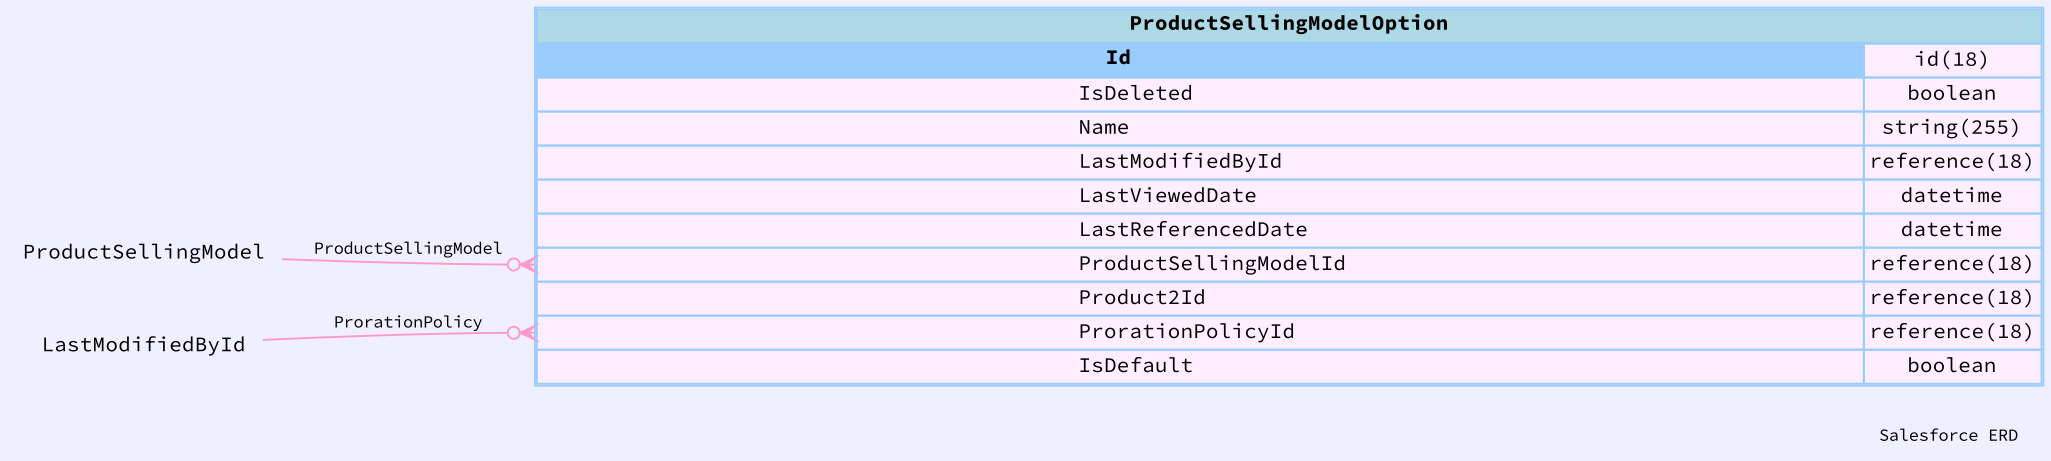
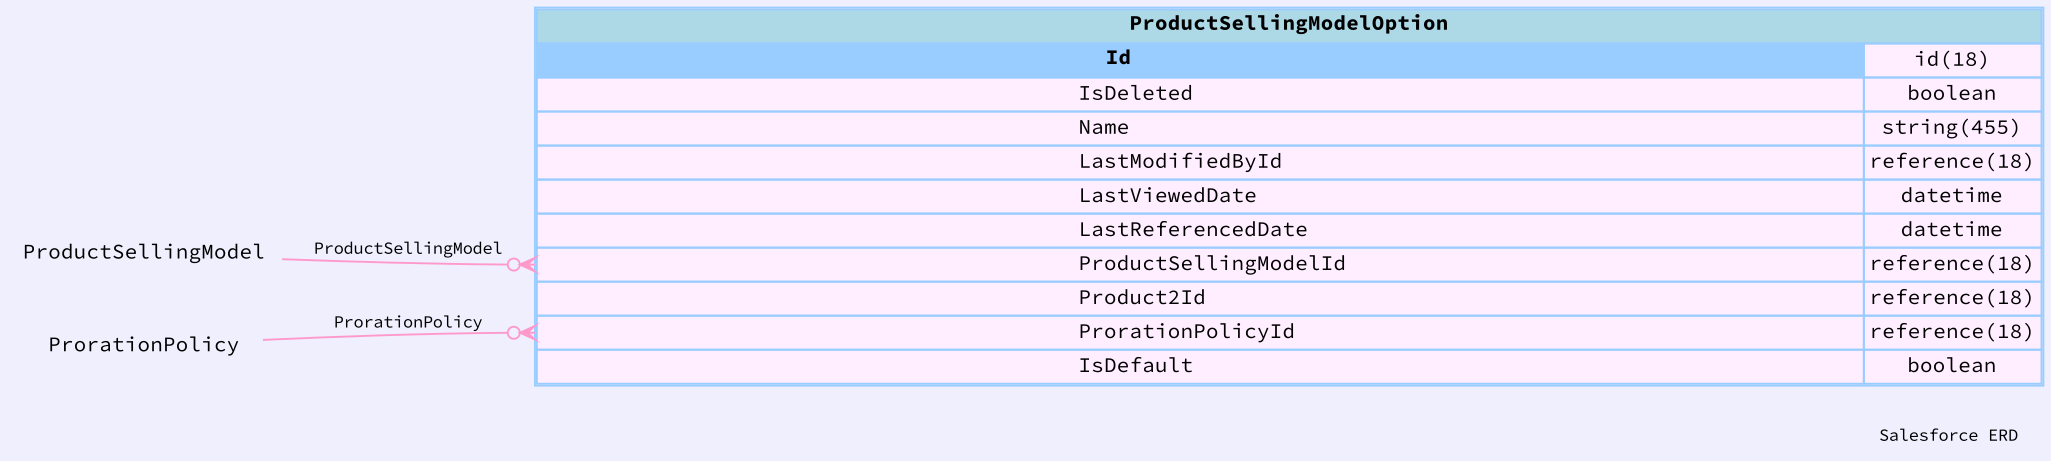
  digraph {
    bgcolor="#efeffd"
    fontname="Source Code Pro"
    fontsize=9
    label="Salesforce ERD "
    labeljust=r
    nodesep=0.18
    rankdir=RL
    ranksep=0.46
    node [color="#99ccff" fontname="Source Code Pro" fontsize=11 shape=plaintext]
    edge [arrowhead=none arrowsize=0.8 arrowtail=crowodot color="#ff99cc" dir=back fontname="Source Code Pro" fontsize=9 headport="Id:e"]
-   n1 [label=<                 <table border="1" cellborder="1" cellspacing="0" bgcolor="#ffeeff" >                      <tr><td colspan="3" bgcolor="lightblue"><b>ProductSellingModelOption</b></td></tr>              <tr>                                         <td  bgcolor="#99ccff" port="Id" align="left">                                            <b>Id</b>                                         </td><td>id(18)</td></tr> <tr>                                          <td port="IsDeleted" align="left">                                          IsDeleted                                        </td><td>boolean</td></tr> <tr>                                          <td port="Name" align="left">                                          Name                                        </td><td>string(255)</td></tr> <tr>                                          <td port="LastModifiedById" align="left">                                          LastModifiedById                                        </td><td>reference(18)</td></tr> <tr>                                          <td port="LastViewedDate" align="left">                                          LastViewedDate                                        </td><td>datetime</td></tr> <tr>                                          <td port="LastReferencedDate" align="left">                                          LastReferencedDate                                        </td><td>datetime</td></tr> <tr>                                          <td port="ProductSellingModelId" align="left">                                          ProductSellingModelId                                        </td><td>reference(18)</td></tr> <tr>                                          <td port="Product2Id" align="left">                                          Product2Id                                        </td><td>reference(18)</td></tr> <tr>                                          <td port="ProrationPolicyId" align="left">                                          ProrationPolicyId                                        </td><td>reference(18)</td></tr> <tr>                                          <td port="IsDefault" align="left">                                          IsDefault                                        </td><td>boolean</td></tr>                             </table>                 > margin=0 shape=none]
+   n1 [label=<                 <table border="1" cellborder="1" cellspacing="0" bgcolor="#ffeeff" >                      <tr><td colspan="3" bgcolor="lightblue"><b>ProductSellingModelOption</b></td></tr>              <tr>                                         <td  bgcolor="#99ccff" port="Id" align="left">                                            <b>Id</b>                                         </td><td>id(18)</td></tr> <tr>                                          <td port="IsDeleted" align="left">                                          IsDeleted                                        </td><td>boolean</td></tr> <tr>                                          <td port="Name" align="left">                                          Name                                        </td><td>string(455)</td></tr> <tr>                                          <td port="LastModifiedById" align="left">                                          LastModifiedById                                        </td><td>reference(18)</td></tr> <tr>                                          <td port="LastViewedDate" align="left">                                          LastViewedDate                                        </td><td>datetime</td></tr> <tr>                                          <td port="LastReferencedDate" align="left">                                          LastReferencedDate                                        </td><td>datetime</td></tr> <tr>                                          <td port="ProductSellingModelId" align="left">                                          ProductSellingModelId                                        </td><td>reference(18)</td></tr> <tr>                                          <td port="Product2Id" align="left">                                          Product2Id                                        </td><td>reference(18)</td></tr> <tr>                                          <td port="ProrationPolicyId" align="left">                                          ProrationPolicyId                                        </td><td>reference(18)</td></tr> <tr>                                          <td port="IsDefault" align="left">                                          IsDefault                                        </td><td>boolean</td></tr>                             </table>                 > margin=0 shape=none]
    ProductSellingModel
-   ProrationPolicy [label=LastModifiedById]
+   ProrationPolicy
    n1 -> ProductSellingModel [label=ProductSellingModel tailport="ProductSellingModelId:w"]
    n1 -> ProrationPolicy [label=ProrationPolicy tailport="ProrationPolicyId:w"]
  }
